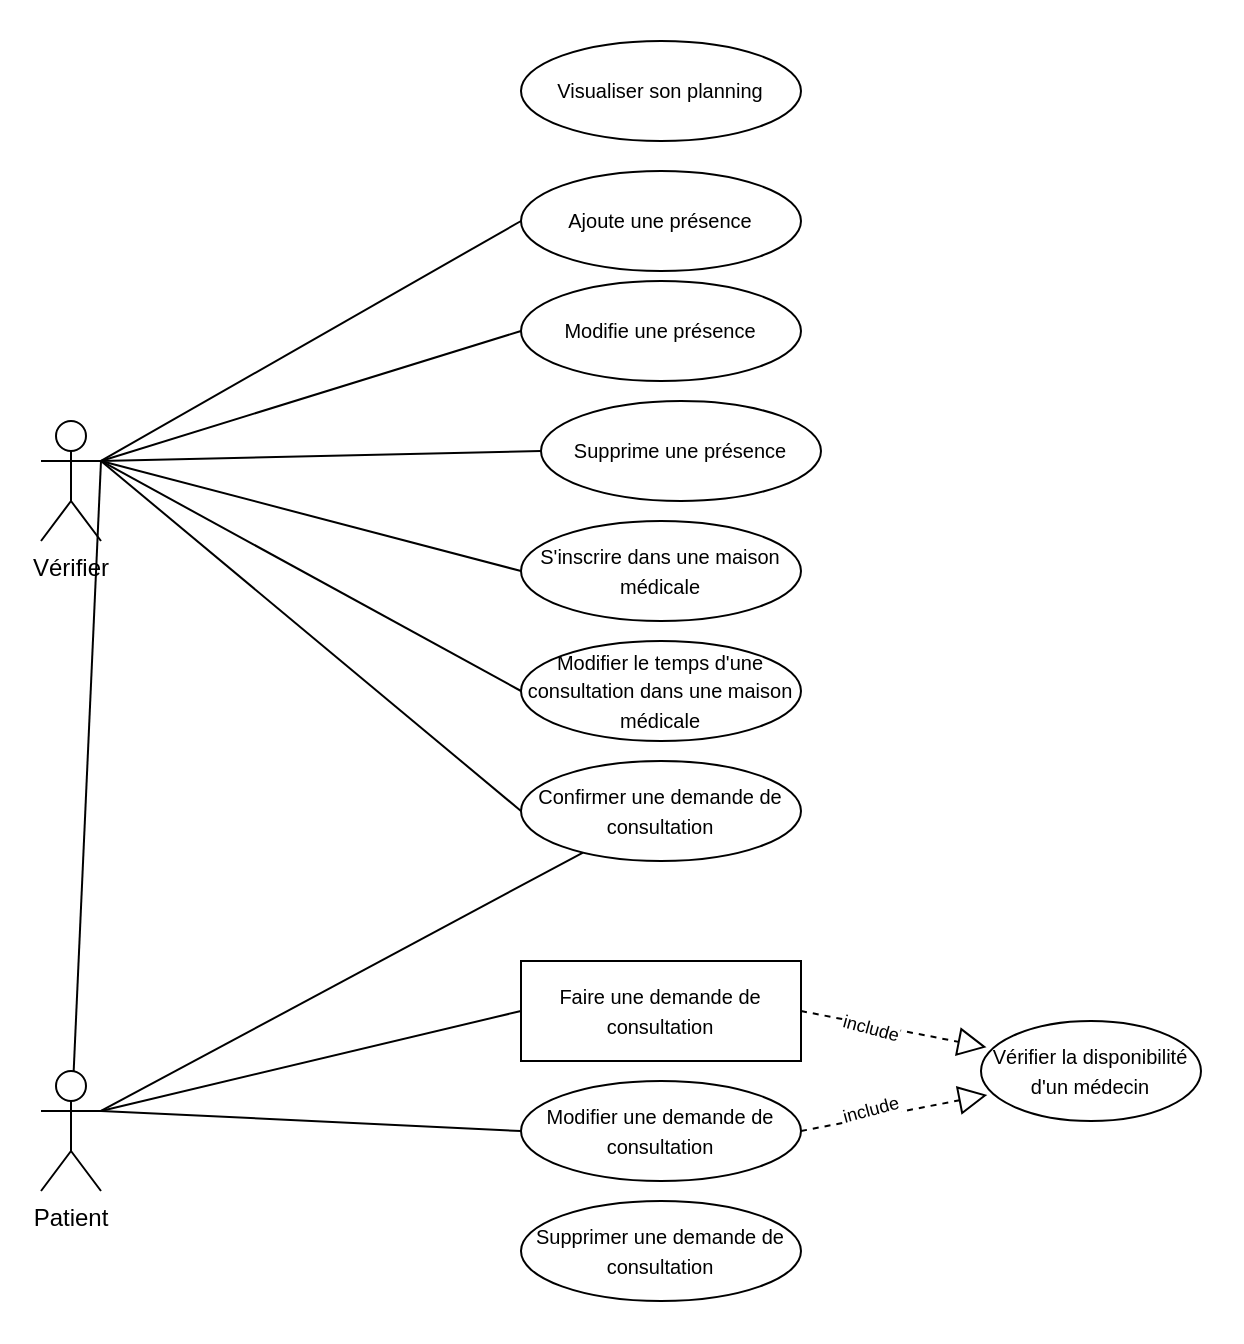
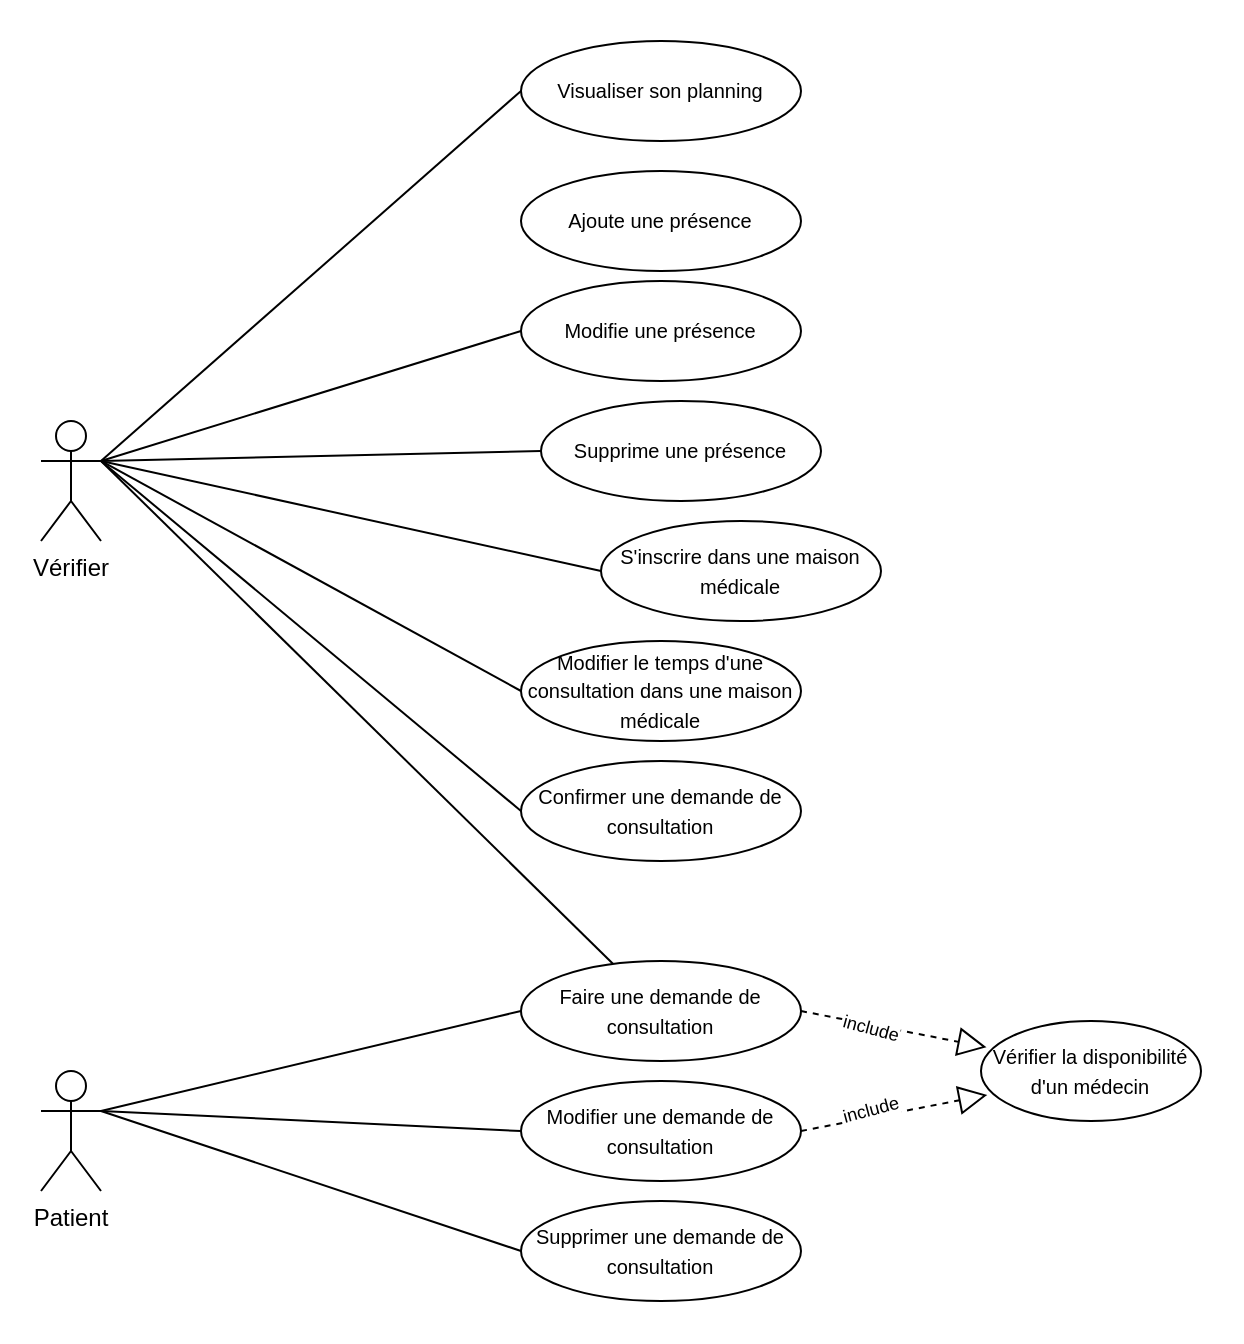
  <mxCell id="0" />
  <mxCell id="1" parent="0" />
  <mxCell id="2" value="Vérifier" style="shape=umlActor;verticalLabelPosition=bottom;verticalAlign=top;html=1;outlineConnect=0;" vertex="1" parent="1"><mxGeometry x="20" y="210" width="30" height="60" as="geometry" /></mxCell>
  <mxCell id="3" value="Patient" style="shape=umlActor;verticalLabelPosition=bottom;verticalAlign=top;html=1;outlineConnect=0;" vertex="1" parent="1"><mxGeometry x="20" y="535" width="30" height="60" as="geometry" /></mxCell>
- <mxCell id="4" value="&lt;font style=&quot;font-size: 10px&quot;&gt;Faire une demande de consultation&lt;/font&gt;" style="whiteSpace=wrap;html=1;rounded=0;" vertex="1" parent="1"><mxGeometry x="260" y="480" width="140" height="50" as="geometry" /></mxCell>
+ <mxCell id="4" value="&lt;font style=&quot;font-size: 10px&quot;&gt;Faire une demande de consultation&lt;/font&gt;" style="ellipse;whiteSpace=wrap;html=1;" vertex="1" parent="1"><mxGeometry x="260" y="480" width="140" height="50" as="geometry" /></mxCell>
  <mxCell id="5" value="" style="endArrow=none;html=1;exitX=1;exitY=0.333;exitDx=0;exitDy=0;exitPerimeter=0;entryX=0;entryY=0.5;entryDx=0;entryDy=0;" edge="1" parent="1" source="3" target="4"><mxGeometry width="50" height="50" relative="1" as="geometry"><mxPoint x="310" y="550" as="sourcePoint" /><mxPoint x="360" y="500" as="targetPoint" /></mxGeometry></mxCell>
  <mxCell id="6" value="&lt;font style=&quot;font-size: 10px&quot;&gt;Modifier une demande de consultation&lt;/font&gt;" style="ellipse;whiteSpace=wrap;html=1;" vertex="1" parent="1"><mxGeometry x="260" y="540" width="140" height="50" as="geometry" /></mxCell>
  <mxCell id="7" value="&lt;font style=&quot;font-size: 10px&quot;&gt;Supprimer une demande de consultation&lt;/font&gt;" style="ellipse;whiteSpace=wrap;html=1;" vertex="1" parent="1"><mxGeometry x="260" y="600" width="140" height="50" as="geometry" /></mxCell>
  <mxCell id="8" value="&lt;font style=&quot;font-size: 10px&quot;&gt;Visualiser son planning&lt;/font&gt;" style="ellipse;whiteSpace=wrap;html=1;" vertex="1" parent="1"><mxGeometry x="260" y="20" width="140" height="50" as="geometry" /></mxCell>
  <mxCell id="9" value="" style="endArrow=none;html=1;exitX=1;exitY=0.333;exitDx=0;exitDy=0;exitPerimeter=0;entryX=0;entryY=0.5;entryDx=0;entryDy=0;" edge="1" parent="1" source="3" target="6"><mxGeometry width="50" height="50" relative="1" as="geometry"><mxPoint x="310" y="550" as="sourcePoint" /><mxPoint x="360" y="500" as="targetPoint" /></mxGeometry></mxCell>
- <mxCell id="10" value="" style="endArrow=none;html=1;exitX=1;exitY=0.333;exitDx=0;exitDy=0;exitPerimeter=0;" edge="1" parent="1" source="3" target="20"><mxGeometry width="50" height="50" relative="1" as="geometry"><mxPoint x="310" y="550" as="sourcePoint" /><mxPoint x="360" y="500" as="targetPoint" /></mxGeometry></mxCell>
- <mxCell id="11" value="" style="endArrow=none;html=1;exitX=1;exitY=0.333;exitDx=0;exitDy=0;exitPerimeter=0;" edge="1" parent="1" source="2" target="3"><mxGeometry width="50" height="50" relative="1" as="geometry"><mxPoint x="310" y="410" as="sourcePoint" /><mxPoint x="360" y="360" as="targetPoint" /></mxGeometry></mxCell>
+ <mxCell id="10" value="" style="endArrow=none;html=1;exitX=1;exitY=0.333;exitDx=0;exitDy=0;exitPerimeter=0;entryX=0;entryY=0.5;entryDx=0;entryDy=0;" edge="1" parent="1" source="3" target="7"><mxGeometry width="50" height="50" relative="1" as="geometry"><mxPoint x="310" y="550" as="sourcePoint" /><mxPoint x="360" y="500" as="targetPoint" /></mxGeometry></mxCell>
+ <mxCell id="11" value="" style="endArrow=none;html=1;exitX=1;exitY=0.333;exitDx=0;exitDy=0;exitPerimeter=0;entryX=0;entryY=0.5;entryDx=0;entryDy=0;" edge="1" parent="1" source="2" target="8"><mxGeometry width="50" height="50" relative="1" as="geometry"><mxPoint x="310" y="410" as="sourcePoint" /><mxPoint x="360" y="360" as="targetPoint" /></mxGeometry></mxCell>
  <mxCell id="12" value="&lt;font style=&quot;font-size: 10px&quot;&gt;Ajoute une présence&lt;/font&gt;" style="ellipse;whiteSpace=wrap;html=1;" vertex="1" parent="1"><mxGeometry x="260" y="85" width="140" height="50" as="geometry" /></mxCell>
  <mxCell id="13" value="&lt;font style=&quot;font-size: 10px&quot;&gt;Modifie une présence&lt;/font&gt;" style="ellipse;whiteSpace=wrap;html=1;" vertex="1" parent="1"><mxGeometry x="260" y="140" width="140" height="50" as="geometry" /></mxCell>
  <mxCell id="14" value="&lt;font style=&quot;font-size: 10px&quot;&gt;Supprime une présence&lt;/font&gt;" style="ellipse;whiteSpace=wrap;html=1;" vertex="1" parent="1"><mxGeometry x="270" y="200" width="140" height="50" as="geometry" /></mxCell>
- <mxCell id="15" value="" style="endArrow=none;html=1;exitX=1;exitY=0.333;exitDx=0;exitDy=0;exitPerimeter=0;entryX=0;entryY=0.5;entryDx=0;entryDy=0;" edge="1" parent="1" source="2" target="12"><mxGeometry width="50" height="50" relative="1" as="geometry"><mxPoint x="110" y="230" as="sourcePoint" /><mxPoint x="360" y="210" as="targetPoint" /></mxGeometry></mxCell>
+ <mxCell id="15" value="" style="endArrow=none;html=1;exitX=1;exitY=0.333;exitDx=0;exitDy=0;exitPerimeter=0;" edge="1" parent="1" source="2" target="4"><mxGeometry width="50" height="50" relative="1" as="geometry"><mxPoint x="110" y="230" as="sourcePoint" /><mxPoint x="360" y="210" as="targetPoint" /></mxGeometry></mxCell>
  <mxCell id="16" value="" style="endArrow=none;html=1;entryX=0;entryY=0.5;entryDx=0;entryDy=0;exitX=1;exitY=0.333;exitDx=0;exitDy=0;exitPerimeter=0;" edge="1" parent="1" source="2" target="13"><mxGeometry width="50" height="50" relative="1" as="geometry"><mxPoint x="90" y="210" as="sourcePoint" /><mxPoint x="270" y="120" as="targetPoint" /></mxGeometry></mxCell>
  <mxCell id="17" value="" style="endArrow=none;html=1;entryX=0;entryY=0.5;entryDx=0;entryDy=0;exitX=1;exitY=0.333;exitDx=0;exitDy=0;exitPerimeter=0;" edge="1" parent="1" source="2" target="14"><mxGeometry width="50" height="50" relative="1" as="geometry"><mxPoint x="80" y="200" as="sourcePoint" /><mxPoint x="270" y="175" as="targetPoint" /></mxGeometry></mxCell>
- <mxCell id="18" value="&lt;font style=&quot;font-size: 10px&quot;&gt;S'inscrire dans une maison médicale&lt;/font&gt;" style="ellipse;whiteSpace=wrap;html=1;" vertex="1" parent="1"><mxGeometry x="260" y="260" width="140" height="50" as="geometry" /></mxCell>
+ <mxCell id="18" value="&lt;font style=&quot;font-size: 10px&quot;&gt;S'inscrire dans une maison médicale&lt;/font&gt;" style="ellipse;whiteSpace=wrap;html=1;" vertex="1" parent="1"><mxGeometry x="300" y="260" width="140" height="50" as="geometry" /></mxCell>
  <mxCell id="19" value="&lt;font style=&quot;font-size: 10px&quot;&gt;Modifier le temps d'une consultation dans une maison médicale&lt;/font&gt;" style="ellipse;whiteSpace=wrap;html=1;" vertex="1" parent="1"><mxGeometry x="260" y="320" width="140" height="50" as="geometry" /></mxCell>
  <mxCell id="20" value="&lt;font style=&quot;font-size: 10px&quot;&gt;Confirmer une demande de consultation&lt;/font&gt;" style="ellipse;whiteSpace=wrap;html=1;" vertex="1" parent="1"><mxGeometry x="260" y="380" width="140" height="50" as="geometry" /></mxCell>
  <mxCell id="21" value="" style="endArrow=none;html=1;exitX=1;exitY=0.333;exitDx=0;exitDy=0;exitPerimeter=0;entryX=0;entryY=0.5;entryDx=0;entryDy=0;" edge="1" parent="1" source="2" target="18"><mxGeometry width="50" height="50" relative="1" as="geometry"><mxPoint x="100" y="220" as="sourcePoint" /><mxPoint x="230" y="283" as="targetPoint" /></mxGeometry></mxCell>
  <mxCell id="22" value="" style="endArrow=none;html=1;exitX=1;exitY=0.333;exitDx=0;exitDy=0;exitPerimeter=0;entryX=0;entryY=0.5;entryDx=0;entryDy=0;" edge="1" parent="1" source="2" target="19"><mxGeometry width="50" height="50" relative="1" as="geometry"><mxPoint x="30" y="275" as="sourcePoint" /><mxPoint x="220" y="380" as="targetPoint" /></mxGeometry></mxCell>
  <mxCell id="23" value="" style="endArrow=none;html=1;exitX=1;exitY=0.333;exitDx=0;exitDy=0;exitPerimeter=0;entryX=0;entryY=0.5;entryDx=0;entryDy=0;" edge="1" parent="1" source="2" target="20"><mxGeometry width="50" height="50" relative="1" as="geometry"><mxPoint x="70" y="202.5" as="sourcePoint" /><mxPoint x="260" y="367.5" as="targetPoint" /></mxGeometry></mxCell>
  <mxCell id="24" value="&lt;font style=&quot;font-size: 10px&quot;&gt;Vérifier la disponibilité d'un médecin&lt;/font&gt;" style="ellipse;whiteSpace=wrap;html=1;" vertex="1" parent="1"><mxGeometry x="490" y="510" width="110" height="50" as="geometry" /></mxCell>
  <mxCell id="25" value="" style="endArrow=block;dashed=1;endFill=0;endSize=12;html=1;exitX=1;exitY=0.5;exitDx=0;exitDy=0;entryX=0.025;entryY=0.263;entryDx=0;entryDy=0;entryPerimeter=0;" edge="1" parent="1" source="4" target="24"><mxGeometry width="160" relative="1" as="geometry"><mxPoint x="420" y="640" as="sourcePoint" /><mxPoint x="580" y="640" as="targetPoint" /></mxGeometry></mxCell>
  <mxCell id="26" value="include" style="edgeLabel;html=1;align=center;verticalAlign=middle;resizable=0;points=[];rotation=15;fontSize=9;" vertex="1" connectable="0" parent="25"><mxGeometry x="0.058" relative="1" as="geometry"><mxPoint x="-14.76" y="-0.94" as="offset" /></mxGeometry></mxCell>
  <mxCell id="27" value="" style="endArrow=block;dashed=1;endFill=0;endSize=12;html=1;exitX=1;exitY=0.5;exitDx=0;exitDy=0;entryX=0.029;entryY=0.739;entryDx=0;entryDy=0;entryPerimeter=0;" edge="1" parent="1" source="6" target="24"><mxGeometry width="160" relative="1" as="geometry"><mxPoint x="410" y="580" as="sourcePoint" /><mxPoint x="480" y="610" as="targetPoint" /></mxGeometry></mxCell>
  <mxCell id="28" value="include" style="edgeLabel;html=1;align=center;verticalAlign=middle;resizable=0;points=[];rotation=-15;fontSize=9;" vertex="1" connectable="0" parent="27"><mxGeometry x="0.058" relative="1" as="geometry"><mxPoint x="-14.76" y="-0.94" as="offset" /></mxGeometry></mxCell>
